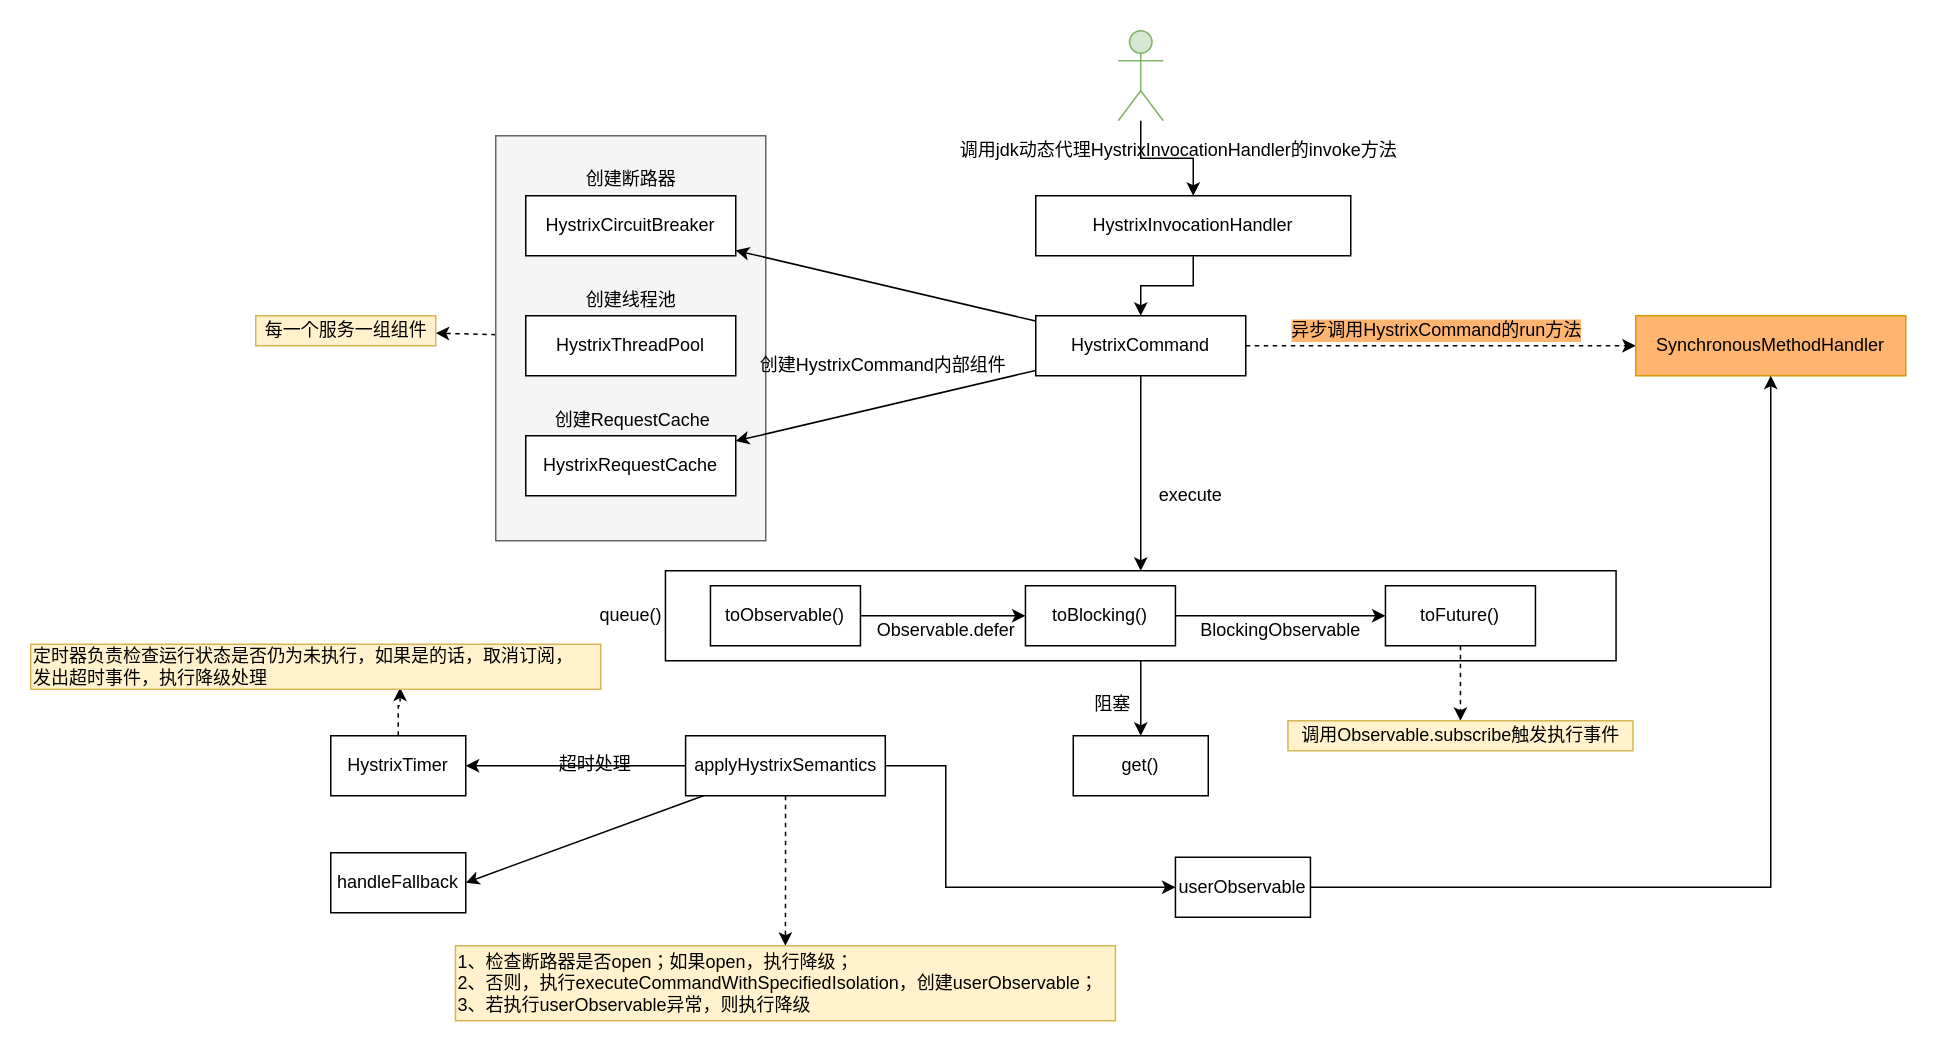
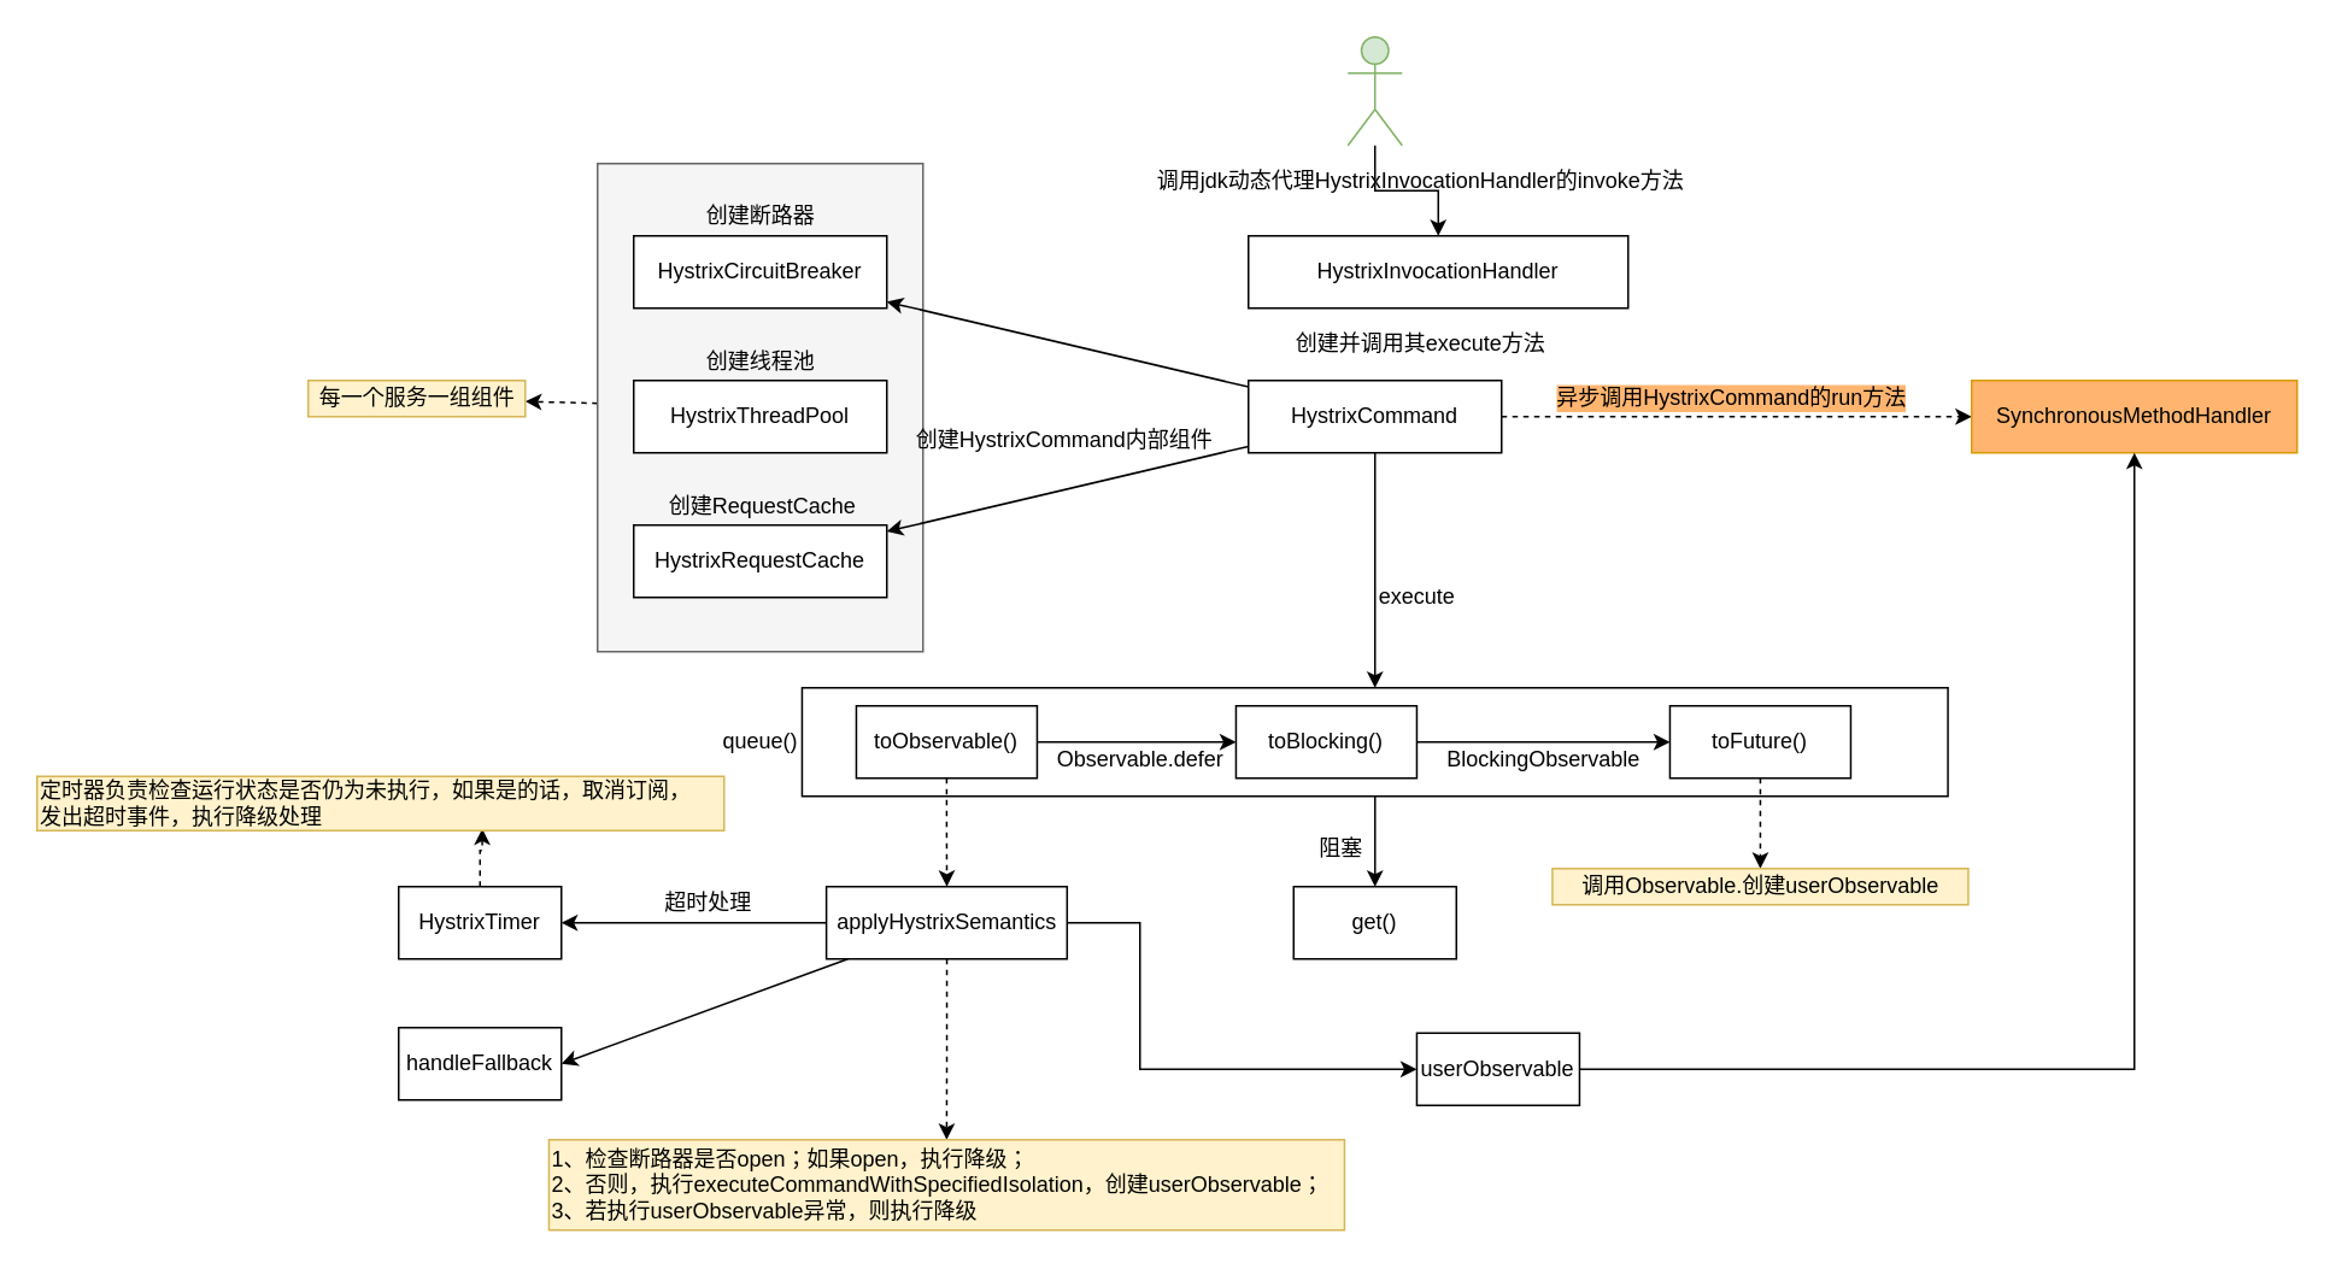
  <mxCell id="0" />
  <mxCell id="1" parent="0" />
  <mxCell id="2" style="edgeStyle=none;rounded=0;orthogonalLoop=1;jettySize=auto;html=1;dashed=1;" parent="1" source="3" target="23" edge="1"><mxGeometry relative="1" as="geometry" /></mxCell>
  <mxCell id="3" value="" style="rounded=0;whiteSpace=wrap;html=1;labelBackgroundColor=#FFB570;fillColor=#f5f5f5;fontColor=#333333;strokeColor=#666666;" parent="1" vertex="1"><mxGeometry x="330" y="90" width="180" height="270" as="geometry" /></mxCell>
  <mxCell id="4" style="edgeStyle=orthogonalEdgeStyle;rounded=0;orthogonalLoop=1;jettySize=auto;html=1;" parent="1" source="5" target="7" edge="1"><mxGeometry relative="1" as="geometry" /></mxCell>
  <mxCell id="5" value="" style="shape=umlActor;verticalLabelPosition=bottom;verticalAlign=top;html=1;outlineConnect=0;fillColor=#d5e8d4;strokeColor=#82b366;" parent="1" vertex="1"><mxGeometry x="745" y="20" width="30" height="60" as="geometry" /></mxCell>
- <mxCell id="6" style="edgeStyle=orthogonalEdgeStyle;rounded=0;orthogonalLoop=1;jettySize=auto;html=1;" parent="1" source="7" target="13" edge="1"><mxGeometry relative="1" as="geometry"><mxPoint x="760" y="240" as="targetPoint" /></mxGeometry></mxCell>
  <mxCell id="7" value="&lt;span&gt;HystrixInvocationHandler&lt;/span&gt;" style="rounded=0;whiteSpace=wrap;html=1;" parent="1" vertex="1"><mxGeometry x="690" y="130" width="210" height="40" as="geometry" /></mxCell>
  <mxCell id="8" value="调用jdk动态代理&lt;span&gt;HystrixInvocationHandler的invoke方法&lt;/span&gt;" style="text;html=1;align=center;verticalAlign=middle;resizable=0;points=[];autosize=1;strokeColor=none;fillColor=none;" parent="1" vertex="1"><mxGeometry x="630" y="90" width="310" height="20" as="geometry" /></mxCell>
  <mxCell id="9" style="edgeStyle=orthogonalEdgeStyle;rounded=0;orthogonalLoop=1;jettySize=auto;html=1;dashed=1;" parent="1" source="13" target="15" edge="1"><mxGeometry relative="1" as="geometry" /></mxCell>
  <mxCell id="10" style="rounded=0;orthogonalLoop=1;jettySize=auto;html=1;" parent="1" source="13" target="17" edge="1"><mxGeometry relative="1" as="geometry" /></mxCell>
  <mxCell id="11" style="edgeStyle=none;rounded=0;orthogonalLoop=1;jettySize=auto;html=1;" parent="1" source="13" target="21" edge="1"><mxGeometry relative="1" as="geometry" /></mxCell>
  <mxCell id="12" style="edgeStyle=orthogonalEdgeStyle;rounded=0;orthogonalLoop=1;jettySize=auto;html=1;entryX=0.5;entryY=0;entryDx=0;entryDy=0;fontColor=default;" parent="1" source="13" target="25" edge="1"><mxGeometry relative="1" as="geometry" /></mxCell>
  <mxCell id="13" value="HystrixCommand" style="rounded=0;whiteSpace=wrap;html=1;" parent="1" vertex="1"><mxGeometry x="690" y="210" width="140" height="40" as="geometry" /></mxCell>
+ <mxCell id="14" value="创建并调用其execute方法" style="text;html=1;align=center;verticalAlign=middle;resizable=0;points=[];autosize=1;strokeColor=none;fillColor=none;" parent="1" vertex="1"><mxGeometry x="710" y="180" width="150" height="20" as="geometry" /></mxCell>
  <mxCell id="15" value="SynchronousMethodHandler" style="rounded=0;whiteSpace=wrap;html=1;fillColor=#FFB570;strokeColor=#d79b00;" parent="1" vertex="1"><mxGeometry x="1090" y="210" width="180" height="40" as="geometry" /></mxCell>
  <mxCell id="16" value="异步调用HystrixCommand的run方法" style="text;html=1;align=center;verticalAlign=middle;resizable=0;points=[];autosize=1;strokeColor=none;fillColor=none;labelBackgroundColor=#FFB570;" parent="1" vertex="1"><mxGeometry x="852" y="210" width="210" height="20" as="geometry" /></mxCell>
  <mxCell id="17" value="HystrixCircuitBreaker" style="rounded=0;whiteSpace=wrap;html=1;" parent="1" vertex="1"><mxGeometry x="350" y="130" width="140" height="40" as="geometry" /></mxCell>
  <mxCell id="18" value="创建断路器" style="text;html=1;align=center;verticalAlign=middle;resizable=0;points=[];autosize=1;strokeColor=none;fillColor=none;" parent="1" vertex="1"><mxGeometry x="380" y="109" width="80" height="20" as="geometry" /></mxCell>
  <mxCell id="19" value="HystrixThreadPool" style="rounded=0;whiteSpace=wrap;html=1;" parent="1" vertex="1"><mxGeometry x="350" y="210" width="140" height="40" as="geometry" /></mxCell>
  <mxCell id="20" value="创建线程池" style="text;html=1;align=center;verticalAlign=middle;resizable=0;points=[];autosize=1;strokeColor=none;fillColor=none;" parent="1" vertex="1"><mxGeometry x="380" y="190" width="80" height="20" as="geometry" /></mxCell>
  <mxCell id="21" value="HystrixRequestCache" style="rounded=0;whiteSpace=wrap;html=1;" parent="1" vertex="1"><mxGeometry x="350" y="290" width="140" height="40" as="geometry" /></mxCell>
  <mxCell id="22" value="创建RequestCache" style="text;html=1;align=center;verticalAlign=middle;resizable=0;points=[];autosize=1;strokeColor=none;fillColor=none;" parent="1" vertex="1"><mxGeometry x="361" y="270" width="120" height="20" as="geometry" /></mxCell>
  <mxCell id="23" value="每一个服务一组组件" style="text;html=1;align=center;verticalAlign=middle;resizable=0;points=[];autosize=1;strokeColor=#d6b656;fillColor=#fff2cc;" parent="1" vertex="1"><mxGeometry x="170" y="210" width="120" height="20" as="geometry" /></mxCell>
  <mxCell id="24" style="edgeStyle=none;rounded=0;orthogonalLoop=1;jettySize=auto;html=1;fontColor=default;" parent="1" source="25" target="27" edge="1"><mxGeometry relative="1" as="geometry" /></mxCell>
  <mxCell id="25" value="queue()" style="rounded=0;whiteSpace=wrap;html=1;labelBackgroundColor=none;fontColor=default;labelPosition=left;verticalLabelPosition=middle;align=right;verticalAlign=middle;" parent="1" vertex="1"><mxGeometry x="443.13" y="380" width="633.75" height="60" as="geometry" /></mxCell>
- <mxCell id="26" value="execute" style="text;html=1;align=center;verticalAlign=middle;resizable=0;points=[];autosize=1;strokeColor=none;fillColor=none;" parent="1" vertex="1"><mxGeometry x="763.13" y="320" width="60" height="20" as="geometry" /></mxCell>
+ <mxCell id="26" value="execute" style="text;html=1;align=center;verticalAlign=middle;resizable=0;points=[];autosize=1;strokeColor=none;fillColor=none;" parent="1" vertex="1"><mxGeometry x="753.13" y="320" width="60" height="20" as="geometry" /></mxCell>
  <mxCell id="27" value="get()" style="rounded=0;whiteSpace=wrap;html=1;labelBackgroundColor=none;fontColor=default;" parent="1" vertex="1"><mxGeometry x="715.01" y="490" width="90" height="40" as="geometry" /></mxCell>
  <mxCell id="28" style="edgeStyle=orthogonalEdgeStyle;rounded=0;orthogonalLoop=1;jettySize=auto;html=1;fontColor=default;" parent="1" source="30" target="32" edge="1"><mxGeometry relative="1" as="geometry" /></mxCell>
+ <mxCell id="29" style="edgeStyle=orthogonalEdgeStyle;rounded=0;orthogonalLoop=1;jettySize=auto;html=1;dashed=1;fontColor=default;" parent="1" source="30" target="44" edge="1"><mxGeometry relative="1" as="geometry" /></mxCell>
  <mxCell id="30" value="toObservable()" style="rounded=0;whiteSpace=wrap;html=1;" parent="1" vertex="1"><mxGeometry x="473.13" y="390" width="100" height="40" as="geometry" /></mxCell>
  <mxCell id="31" style="edgeStyle=orthogonalEdgeStyle;rounded=0;orthogonalLoop=1;jettySize=auto;html=1;entryX=0;entryY=0.5;entryDx=0;entryDy=0;fontColor=default;" parent="1" source="32" target="34" edge="1"><mxGeometry relative="1" as="geometry" /></mxCell>
  <mxCell id="32" value="toBlocking()" style="rounded=0;whiteSpace=wrap;html=1;" parent="1" vertex="1"><mxGeometry x="683.13" y="390" width="100" height="40" as="geometry" /></mxCell>
  <mxCell id="33" style="edgeStyle=orthogonalEdgeStyle;rounded=0;orthogonalLoop=1;jettySize=auto;html=1;fontColor=default;dashed=1;" parent="1" source="34" target="38" edge="1"><mxGeometry relative="1" as="geometry"><mxPoint x="960" y="490" as="targetPoint" /></mxGeometry></mxCell>
  <mxCell id="34" value="toFuture()" style="rounded=0;whiteSpace=wrap;html=1;" parent="1" vertex="1"><mxGeometry x="923.13" y="390" width="100" height="40" as="geometry" /></mxCell>
  <mxCell id="35" value="&lt;span&gt;Observable.defer&lt;/span&gt;" style="text;html=1;align=center;verticalAlign=middle;resizable=0;points=[];autosize=1;strokeColor=none;fillColor=none;fontColor=default;" parent="1" vertex="1"><mxGeometry x="575.13" y="410" width="110" height="20" as="geometry" /></mxCell>
  <mxCell id="36" value="BlockingObservable" style="text;html=1;align=center;verticalAlign=middle;resizable=0;points=[];autosize=1;strokeColor=none;fillColor=none;fontColor=default;" parent="1" vertex="1"><mxGeometry x="793.13" y="410" width="120" height="20" as="geometry" /></mxCell>
  <mxCell id="37" value="创建&lt;span&gt;HystrixCommand内部组件&lt;/span&gt;" style="text;html=1;align=center;verticalAlign=middle;resizable=0;points=[];autosize=1;strokeColor=none;fillColor=none;fontColor=default;" parent="1" vertex="1"><mxGeometry x="498" y="233" width="180" height="20" as="geometry" /></mxCell>
- <mxCell id="38" value="调用Observable.subscribe触发执行事件" style="text;html=1;align=center;verticalAlign=middle;resizable=0;points=[];autosize=1;strokeColor=#d6b656;fillColor=#fff2cc;" parent="1" vertex="1"><mxGeometry x="858.13" y="480" width="230" height="20" as="geometry" /></mxCell>
+ <mxCell id="38" value="调用Observable.创建userObservable" style="text;html=1;align=center;verticalAlign=middle;resizable=0;points=[];autosize=1;strokeColor=#d6b656;fillColor=#fff2cc;" parent="1" vertex="1"><mxGeometry x="858.13" y="480" width="230" height="20" as="geometry" /></mxCell>
  <mxCell id="39" value="阻塞" style="text;html=1;align=center;verticalAlign=middle;resizable=0;points=[];autosize=1;strokeColor=none;fillColor=none;fontColor=default;" parent="1" vertex="1"><mxGeometry x="721" y="459" width="40" height="20" as="geometry" /></mxCell>
  <mxCell id="40" style="edgeStyle=orthogonalEdgeStyle;rounded=0;orthogonalLoop=1;jettySize=auto;html=1;dashed=1;fontColor=default;" parent="1" source="44" target="45" edge="1"><mxGeometry relative="1" as="geometry" /></mxCell>
  <mxCell id="41" style="edgeStyle=orthogonalEdgeStyle;rounded=0;orthogonalLoop=1;jettySize=auto;html=1;entryX=1;entryY=0.5;entryDx=0;entryDy=0;fontColor=default;" parent="1" source="44" target="47" edge="1"><mxGeometry relative="1" as="geometry" /></mxCell>
  <mxCell id="42" style="rounded=0;orthogonalLoop=1;jettySize=auto;html=1;entryX=1;entryY=0.5;entryDx=0;entryDy=0;fontColor=default;" parent="1" source="44" target="49" edge="1"><mxGeometry relative="1" as="geometry" /></mxCell>
  <mxCell id="43" style="edgeStyle=orthogonalEdgeStyle;rounded=0;orthogonalLoop=1;jettySize=auto;html=1;entryX=0;entryY=0.5;entryDx=0;entryDy=0;" edge="1" parent="1" source="44" target="52"><mxGeometry relative="1" as="geometry"><Array as="points"><mxPoint x="630" y="510" /><mxPoint x="630" y="591" /></Array></mxGeometry></mxCell>
  <mxCell id="44" value="applyHystrixSemantics" style="rounded=0;whiteSpace=wrap;html=1;" parent="1" vertex="1"><mxGeometry x="456.57" y="490" width="133.13" height="40" as="geometry" /></mxCell>
  <mxCell id="45" value="1、检查断路器是否open；如果open，执行降级；&lt;br&gt;2、否则，执行executeCommandWithSpecifiedIsolation，创建userObservable；&lt;br&gt;3、若执行userObservable异常，则执行降级" style="text;html=1;align=left;verticalAlign=middle;resizable=0;points=[];autosize=1;strokeColor=#d6b656;fillColor=#fff2cc;" parent="1" vertex="1"><mxGeometry x="303.13" y="630" width="440" height="50" as="geometry" /></mxCell>
  <mxCell id="46" style="edgeStyle=orthogonalEdgeStyle;rounded=0;orthogonalLoop=1;jettySize=auto;html=1;entryX=0.648;entryY=0.964;entryDx=0;entryDy=0;entryPerimeter=0;dashed=1;fontColor=default;" parent="1" source="47" target="48" edge="1"><mxGeometry relative="1" as="geometry" /></mxCell>
  <mxCell id="47" value="HystrixTimer" style="rounded=0;whiteSpace=wrap;html=1;" parent="1" vertex="1"><mxGeometry x="220" y="490" width="90" height="40" as="geometry" /></mxCell>
  <mxCell id="48" value="定时器负责检查运行状态是否仍为未执行，如果是的话，取消订阅，&lt;br&gt;发出超时事件，执行降级处理" style="text;html=1;align=left;verticalAlign=middle;resizable=0;points=[];autosize=1;strokeColor=#d6b656;fillColor=#fff2cc;" parent="1" vertex="1"><mxGeometry x="20" y="429" width="380" height="30" as="geometry" /></mxCell>
  <mxCell id="49" value="handleFallback" style="rounded=0;whiteSpace=wrap;html=1;" parent="1" vertex="1"><mxGeometry x="220" y="568" width="90" height="40" as="geometry" /></mxCell>
- <mxCell id="50" value="超时处理" style="text;html=1;align=center;verticalAlign=middle;resizable=0;points=[];autosize=1;strokeColor=none;fillColor=none;" vertex="1" parent="1"><mxGeometry x="366" y="499" width="60" height="20" as="geometry" /></mxCell>
+ <mxCell id="50" value="超时处理" style="text;html=1;align=center;verticalAlign=middle;resizable=0;points=[];autosize=1;strokeColor=none;fillColor=none;" vertex="1" parent="1"><mxGeometry x="361" y="489" width="60" height="20" as="geometry" /></mxCell>
  <mxCell id="51" style="edgeStyle=orthogonalEdgeStyle;rounded=0;orthogonalLoop=1;jettySize=auto;html=1;entryX=0.5;entryY=1;entryDx=0;entryDy=0;" edge="1" parent="1" source="52" target="15"><mxGeometry relative="1" as="geometry" /></mxCell>
  <mxCell id="52" value="&lt;span style=&quot;text-align: left&quot;&gt;userObservable&lt;/span&gt;" style="rounded=0;whiteSpace=wrap;html=1;labelBackgroundColor=none;fontColor=default;" vertex="1" parent="1"><mxGeometry x="783.13" y="571" width="90" height="40" as="geometry" /></mxCell>
